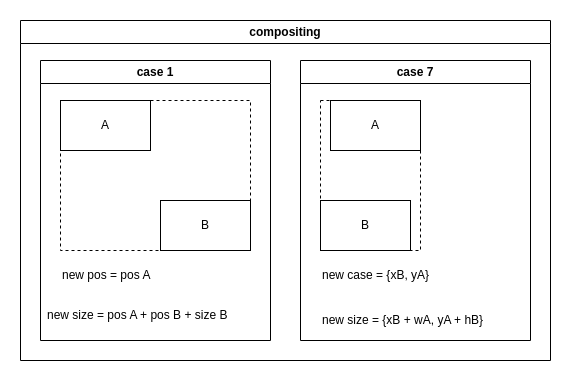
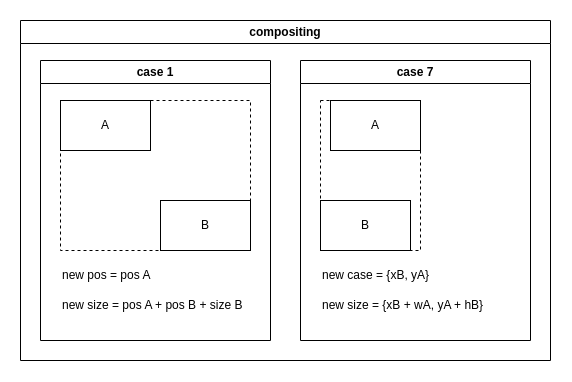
  <mxCell id="0" />
  <mxCell id="1" parent="0" />
  <mxCell id="2" value="compositing" style="swimlane;whiteSpace=wrap;html=1;startSize=23;" parent="1" vertex="1"><mxGeometry width="530" height="340" as="geometry" x="20" y="20" /></mxCell>
  <mxCell id="3" value="case 1" style="swimlane;whiteSpace=wrap;html=1;" parent="2" vertex="1"><mxGeometry x="20" y="40" width="230" height="280" as="geometry" /></mxCell>
  <mxCell id="4" value="" style="rounded=0;whiteSpace=wrap;html=1;dashed=1;" parent="3" vertex="1"><mxGeometry x="20" y="40" width="190" height="150" as="geometry" /></mxCell>
  <mxCell id="5" value="A" style="rounded=0;whiteSpace=wrap;html=1;" parent="3" vertex="1"><mxGeometry x="20" y="40" width="90" height="50" as="geometry" /></mxCell>
  <mxCell id="6" value="B" style="rounded=0;whiteSpace=wrap;html=1;" parent="3" vertex="1"><mxGeometry x="120" y="140" width="90" height="50" as="geometry" /></mxCell>
  <mxCell id="7" value="new pos = pos A" style="text;html=1;strokeColor=none;fillColor=none;align=left;verticalAlign=middle;whiteSpace=wrap;rounded=0;" parent="3" vertex="1"><mxGeometry x="20" y="200" width="190" height="30" as="geometry" /></mxCell>
- <mxCell id="8" value="new size = pos A + pos B + size B" style="text;html=1;strokeColor=none;fillColor=none;align=left;verticalAlign=middle;whiteSpace=wrap;rounded=0;" parent="3" vertex="1"><mxGeometry x="5" y="240" width="190" height="30" as="geometry" /></mxCell>
+ <mxCell id="8" value="new size = pos A + pos B + size B" style="text;html=1;strokeColor=none;fillColor=none;align=left;verticalAlign=middle;whiteSpace=wrap;rounded=0;" parent="3" vertex="1"><mxGeometry x="20" y="230" width="190" height="30" as="geometry" /></mxCell>
  <mxCell id="9" value="case 7" style="swimlane;whiteSpace=wrap;html=1;" parent="2" vertex="1"><mxGeometry x="280" y="40" width="230" height="280" as="geometry" /></mxCell>
  <mxCell id="10" value="" style="rounded=0;whiteSpace=wrap;html=1;dashed=1;" parent="9" vertex="1"><mxGeometry x="20" y="40" width="100" height="150" as="geometry" /></mxCell>
  <mxCell id="11" value="A" style="rounded=0;whiteSpace=wrap;html=1;" parent="9" vertex="1"><mxGeometry x="30" y="40" width="90" height="50" as="geometry" /></mxCell>
  <mxCell id="12" value="B" style="rounded=0;whiteSpace=wrap;html=1;" parent="9" vertex="1"><mxGeometry x="20" y="140" width="90" height="50" as="geometry" /></mxCell>
  <mxCell id="13" value="new case = {xB, yA}" style="text;html=1;strokeColor=none;fillColor=none;align=left;verticalAlign=middle;whiteSpace=wrap;rounded=0;" parent="9" vertex="1"><mxGeometry x="20" y="200" width="190" height="30" as="geometry" /></mxCell>
- <mxCell id="14" value="new size = {xB + wA, yA + hB}" style="text;html=1;strokeColor=none;fillColor=none;align=left;verticalAlign=middle;whiteSpace=wrap;rounded=0;" parent="9" vertex="1"><mxGeometry x="20" y="245" width="190" height="30" as="geometry" /></mxCell>
+ <mxCell id="14" value="new size = {xB + wA, yA + hB}" style="text;html=1;strokeColor=none;fillColor=none;align=left;verticalAlign=middle;whiteSpace=wrap;rounded=0;" parent="9" vertex="1"><mxGeometry x="20" y="230" width="190" height="30" as="geometry" /></mxCell>
